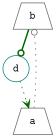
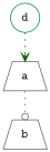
  digraph {
    fontname="Courier Prime"
    node [Weight=2 color=gray40 fontname="Courier Prime" shape=trapezium]
    edge [arrowhead=odot color=darkgreen fontname="Courier Prime" style=dotted]
    b [Weight=3]
    a
    d [color=teal shape=circle]
-   b -> d [Weight=2 style=bold]
    a -> b [Weight=1 color=gray40]
    d -> a [Weight=3 arrowhead=vee]
  }
